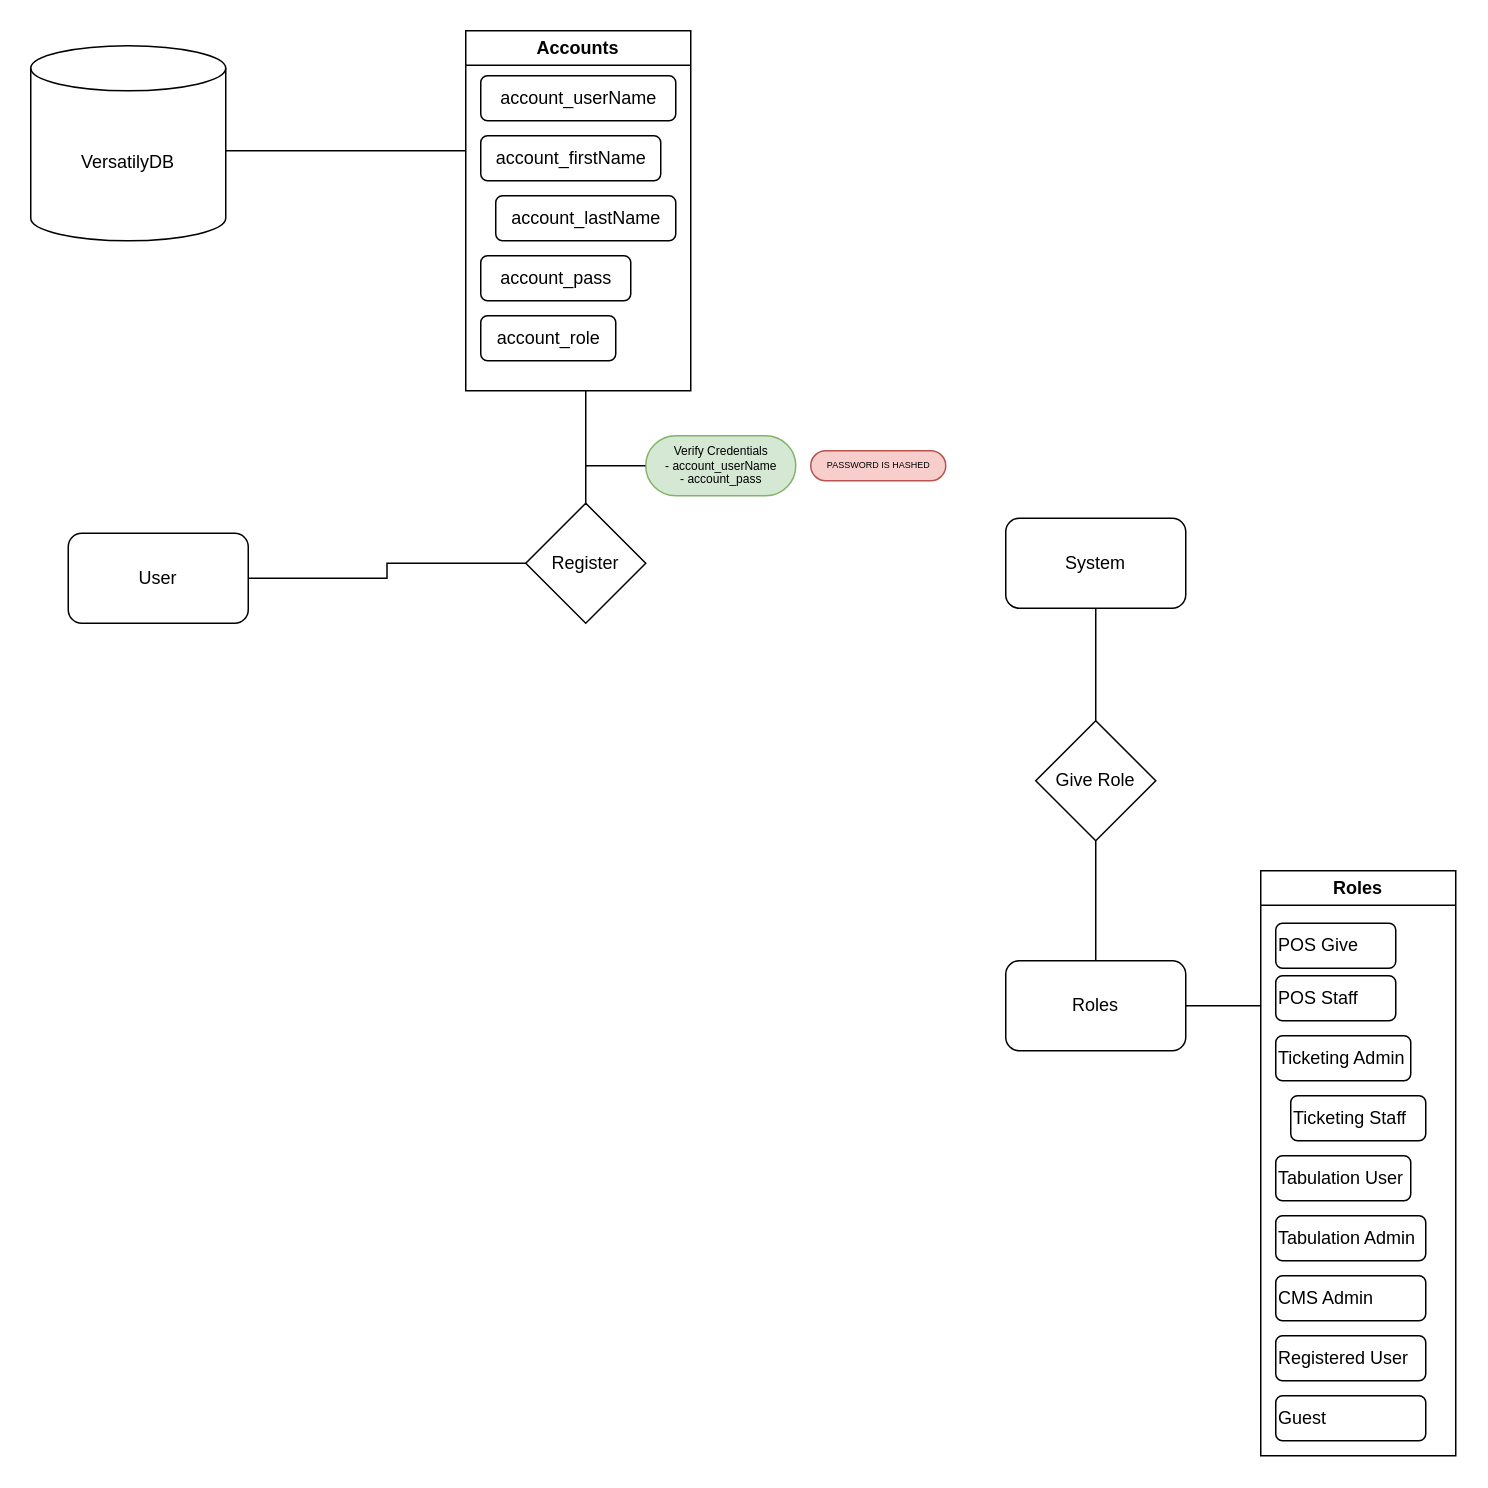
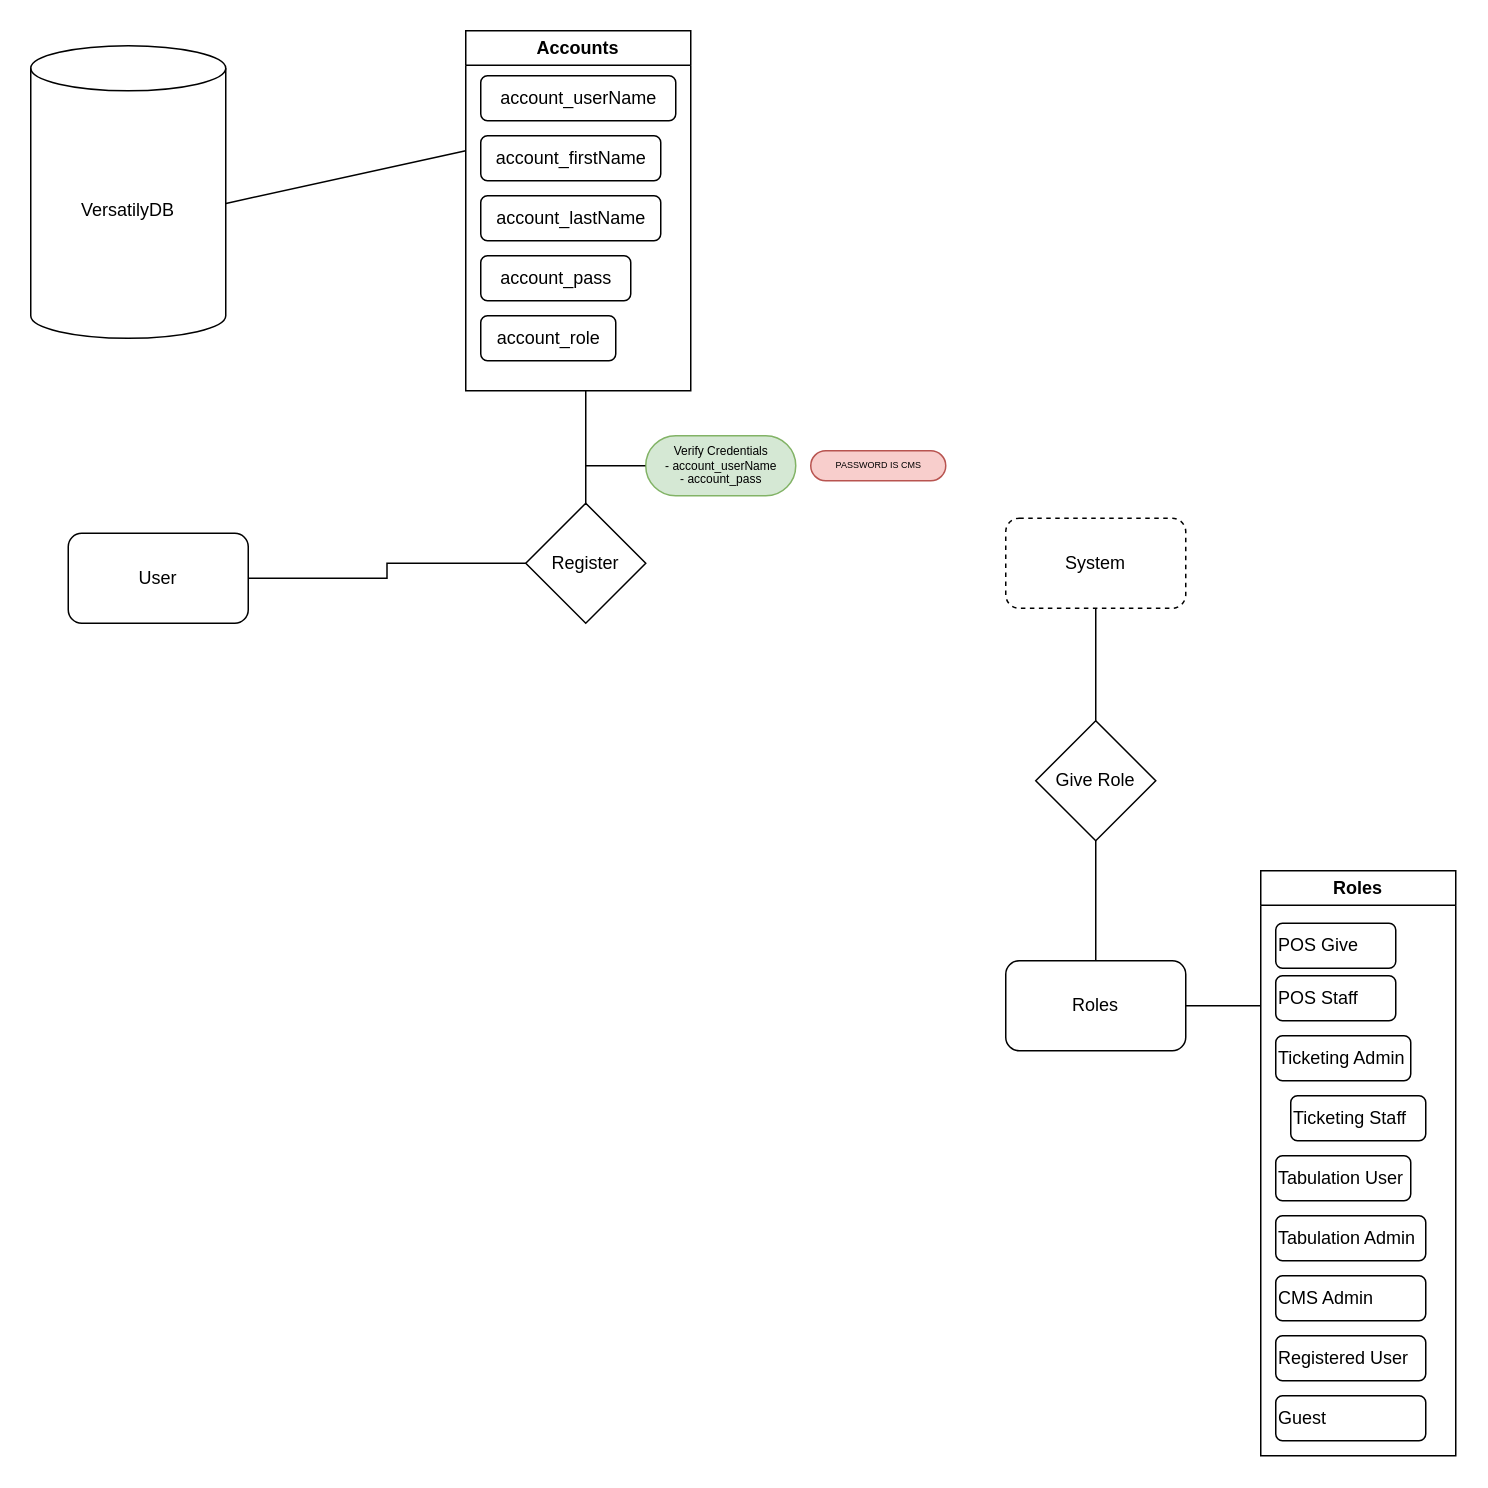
  <mxCell id="0" />
  <mxCell id="1" parent="0" />
- <mxCell id="2" value="VersatilyDB" style="shape=cylinder3;whiteSpace=wrap;html=1;boundedLbl=1;backgroundOutline=1;size=15;" vertex="1" parent="1"><mxGeometry x="20" y="30" width="130" height="130" as="geometry" /></mxCell>
+ <mxCell id="2" value="VersatilyDB" style="shape=cylinder3;whiteSpace=wrap;html=1;boundedLbl=1;backgroundOutline=1;size=15;" vertex="1" parent="1"><mxGeometry x="20" y="30" width="130" height="195" as="geometry" /></mxCell>
  <mxCell id="3" value="" style="endArrow=none;html=1;rounded=0;exitX=1.001;exitY=0.539;exitDx=0;exitDy=0;exitPerimeter=0;" edge="1" parent="1" source="2"><mxGeometry width="50" height="50" relative="1" as="geometry"><mxPoint x="190" y="100" as="sourcePoint" /><mxPoint x="310" y="100" as="targetPoint" /></mxGeometry></mxCell>
  <mxCell id="4" value="Accounts" style="swimlane;whiteSpace=wrap;html=1;" vertex="1" parent="1"><mxGeometry x="310" y="20" width="150" height="240" as="geometry"><mxRectangle x="335" y="50" width="140" height="30" as="alternateBounds" /></mxGeometry></mxCell>
  <mxCell id="5" value="account_firstName" style="text;html=1;align=center;verticalAlign=middle;resizable=0;points=[];autosize=1;strokeColor=default;fillColor=none;rounded=1;" vertex="1" parent="4"><mxGeometry x="10" y="70" width="120" height="30" as="geometry" /></mxCell>
- <mxCell id="6" value="account_lastName" style="text;html=1;align=center;verticalAlign=middle;resizable=0;points=[];autosize=1;strokeColor=default;fillColor=none;rounded=1;glass=0;" vertex="1" parent="4"><mxGeometry x="20" y="110" width="120" height="30" as="geometry" /></mxCell>
+ <mxCell id="6" value="account_lastName" style="text;html=1;align=center;verticalAlign=middle;resizable=0;points=[];autosize=1;strokeColor=default;fillColor=none;rounded=1;glass=0;" vertex="1" parent="4"><mxGeometry x="10" y="110" width="120" height="30" as="geometry" /></mxCell>
  <mxCell id="7" value="account_pass" style="text;html=1;align=center;verticalAlign=middle;resizable=0;points=[];autosize=1;strokeColor=default;fillColor=none;rounded=1;" vertex="1" parent="4"><mxGeometry x="10" y="150" width="100" height="30" as="geometry" /></mxCell>
  <mxCell id="8" value="account_role" style="text;html=1;align=center;verticalAlign=middle;resizable=0;points=[];autosize=1;strokeColor=default;fillColor=none;rounded=1;" vertex="1" parent="4"><mxGeometry x="10" y="190" width="90" height="30" as="geometry" /></mxCell>
  <mxCell id="9" value="account_userName" style="text;html=1;align=center;verticalAlign=middle;resizable=0;points=[];autosize=1;strokeColor=default;fillColor=none;rounded=1;" vertex="1" parent="4"><mxGeometry x="10" y="30" width="130" height="30" as="geometry" /></mxCell>
  <mxCell id="10" style="edgeStyle=orthogonalEdgeStyle;rounded=0;orthogonalLoop=1;jettySize=auto;html=1;endArrow=none;endFill=0;entryX=0;entryY=0.5;entryDx=0;entryDy=0;" edge="1" parent="1" source="11" target="12"><mxGeometry relative="1" as="geometry"><mxPoint x="300" y="375" as="targetPoint" /></mxGeometry></mxCell>
  <mxCell id="11" value="User" style="rounded=1;whiteSpace=wrap;html=1;" vertex="1" parent="1"><mxGeometry x="45" y="355" width="120" height="60" as="geometry" /></mxCell>
  <mxCell id="12" value="Register" style="rhombus;whiteSpace=wrap;html=1;" vertex="1" parent="1"><mxGeometry x="350" y="335" width="80" height="80" as="geometry" /></mxCell>
  <mxCell id="13" value="" style="endArrow=none;html=1;rounded=0;exitX=0.5;exitY=0;exitDx=0;exitDy=0;" edge="1" parent="1" source="12"><mxGeometry width="50" height="50" relative="1" as="geometry"><mxPoint x="350" y="320" as="sourcePoint" /><mxPoint x="390" y="260" as="targetPoint" /></mxGeometry></mxCell>
  <mxCell id="14" value="Verify Credentials&lt;br style=&quot;font-size: 8px;&quot;&gt;- account_userName&lt;div style=&quot;font-size: 8px;&quot;&gt;- account_pass&lt;/div&gt;" style="text;html=1;align=center;verticalAlign=middle;resizable=0;points=[];autosize=1;strokeColor=#82b366;fillColor=#d5e8d4;imageAlign=center;fontSize=8;glass=0;shadow=0;rounded=1;arcSize=50;" vertex="1" parent="1"><mxGeometry x="430" y="290" width="100" height="40" as="geometry" /></mxCell>
  <mxCell id="15" value="" style="endArrow=none;html=1;rounded=0;entryX=-0.003;entryY=0.502;entryDx=0;entryDy=0;entryPerimeter=0;" edge="1" parent="1" target="14"><mxGeometry width="50" height="50" relative="1" as="geometry"><mxPoint x="390" y="310" as="sourcePoint" /><mxPoint x="400" y="300" as="targetPoint" /></mxGeometry></mxCell>
- <mxCell id="16" value="PASSWORD IS HASHED" style="text;html=1;align=center;verticalAlign=middle;resizable=0;points=[];autosize=1;strokeColor=#b85450;fillColor=#f8cecc;rounded=1;arcSize=50;fontSize=6;" vertex="1" parent="1"><mxGeometry x="540" y="300" width="90" height="20" as="geometry" /></mxCell>
- <mxCell id="17" value="System" style="rounded=1;whiteSpace=wrap;html=1;" vertex="1" parent="1"><mxGeometry x="670" y="345" width="120" height="60" as="geometry" /></mxCell>
+ <mxCell id="16" value="PASSWORD IS CMS" style="text;html=1;align=center;verticalAlign=middle;resizable=0;points=[];autosize=1;strokeColor=#b85450;fillColor=#f8cecc;rounded=1;arcSize=50;fontSize=6;" vertex="1" parent="1"><mxGeometry x="540" y="300" width="90" height="20" as="geometry" /></mxCell>
+ <mxCell id="17" value="System" style="rounded=1;whiteSpace=wrap;html=1;dashed=1;" vertex="1" parent="1"><mxGeometry x="670" y="345" width="120" height="60" as="geometry" /></mxCell>
  <mxCell id="18" value="" style="endArrow=none;html=1;rounded=0;entryX=0.5;entryY=1;entryDx=0;entryDy=0;" edge="1" parent="1" target="17"><mxGeometry width="50" height="50" relative="1" as="geometry"><mxPoint x="730" y="480" as="sourcePoint" /><mxPoint x="740" y="420" as="targetPoint" /></mxGeometry></mxCell>
  <mxCell id="19" value="Give Role" style="rhombus;whiteSpace=wrap;html=1;" vertex="1" parent="1"><mxGeometry x="690" y="480" width="80" height="80" as="geometry" /></mxCell>
  <mxCell id="20" value="" style="endArrow=none;html=1;rounded=0;entryX=0.5;entryY=1;entryDx=0;entryDy=0;exitX=0.5;exitY=0;exitDx=0;exitDy=0;" edge="1" parent="1" source="21" target="19"><mxGeometry width="50" height="50" relative="1" as="geometry"><mxPoint x="730" y="640" as="sourcePoint" /><mxPoint x="720" y="580" as="targetPoint" /></mxGeometry></mxCell>
  <mxCell id="21" value="Roles" style="rounded=1;whiteSpace=wrap;html=1;" vertex="1" parent="1"><mxGeometry x="670" y="640" width="120" height="60" as="geometry" /></mxCell>
  <mxCell id="22" value="Roles" style="swimlane;whiteSpace=wrap;html=1;" vertex="1" parent="1"><mxGeometry x="840" y="580" width="130" height="390" as="geometry" /></mxCell>
  <mxCell id="23" value="POS Give" style="text;html=1;align=left;verticalAlign=middle;whiteSpace=wrap;rounded=1;fillColor=none;strokeColor=default;" vertex="1" parent="22"><mxGeometry x="10" y="35" width="80" height="30" as="geometry" /></mxCell>
  <mxCell id="24" value="POS Staff" style="text;html=1;align=left;verticalAlign=middle;whiteSpace=wrap;rounded=1;fillColor=none;strokeColor=default;labelPosition=center;verticalLabelPosition=middle;" vertex="1" parent="22"><mxGeometry x="10" y="70" width="80" height="30" as="geometry" /></mxCell>
  <mxCell id="25" value="Ticketing Admin" style="text;html=1;align=left;verticalAlign=middle;whiteSpace=wrap;rounded=1;fillColor=none;strokeColor=default;labelPosition=center;verticalLabelPosition=middle;" vertex="1" parent="22"><mxGeometry x="10" y="110" width="90" height="30" as="geometry" /></mxCell>
  <mxCell id="26" value="Ticketing Staff" style="text;html=1;align=left;verticalAlign=middle;whiteSpace=wrap;rounded=1;fillColor=none;strokeColor=default;labelPosition=center;verticalLabelPosition=middle;" vertex="1" parent="22"><mxGeometry x="20" y="150" width="90" height="30" as="geometry" /></mxCell>
  <mxCell id="27" value="Tabulation User" style="text;html=1;align=left;verticalAlign=middle;whiteSpace=wrap;rounded=1;fillColor=none;strokeColor=default;labelPosition=center;verticalLabelPosition=middle;" vertex="1" parent="22"><mxGeometry x="10" y="190" width="90" height="30" as="geometry" /></mxCell>
  <mxCell id="28" value="Tabulation Admin" style="text;html=1;align=left;verticalAlign=middle;whiteSpace=wrap;rounded=1;fillColor=none;strokeColor=default;labelPosition=center;verticalLabelPosition=middle;" vertex="1" parent="22"><mxGeometry x="10" y="230" width="100" height="30" as="geometry" /></mxCell>
  <mxCell id="29" value="CMS Admin" style="text;html=1;align=left;verticalAlign=middle;whiteSpace=wrap;rounded=1;fillColor=none;strokeColor=default;labelPosition=center;verticalLabelPosition=middle;" vertex="1" parent="22"><mxGeometry x="10" y="270" width="100" height="30" as="geometry" /></mxCell>
  <mxCell id="30" value="Registered User" style="text;html=1;align=left;verticalAlign=middle;whiteSpace=wrap;rounded=1;fillColor=none;strokeColor=default;labelPosition=center;verticalLabelPosition=middle;" vertex="1" parent="22"><mxGeometry x="10" y="310" width="100" height="30" as="geometry" /></mxCell>
  <mxCell id="31" value="Guest" style="text;html=1;align=left;verticalAlign=middle;whiteSpace=wrap;rounded=1;fillColor=none;strokeColor=default;labelPosition=center;verticalLabelPosition=middle;" vertex="1" parent="22"><mxGeometry x="10" y="350" width="100" height="30" as="geometry" /></mxCell>
  <mxCell id="32" value="" style="endArrow=none;html=1;rounded=0;exitX=1;exitY=0.5;exitDx=0;exitDy=0;" edge="1" parent="1"><mxGeometry width="50" height="50" relative="1" as="geometry"><mxPoint x="790" y="669.97" as="sourcePoint" /><mxPoint x="840" y="670" as="targetPoint" /></mxGeometry></mxCell>
